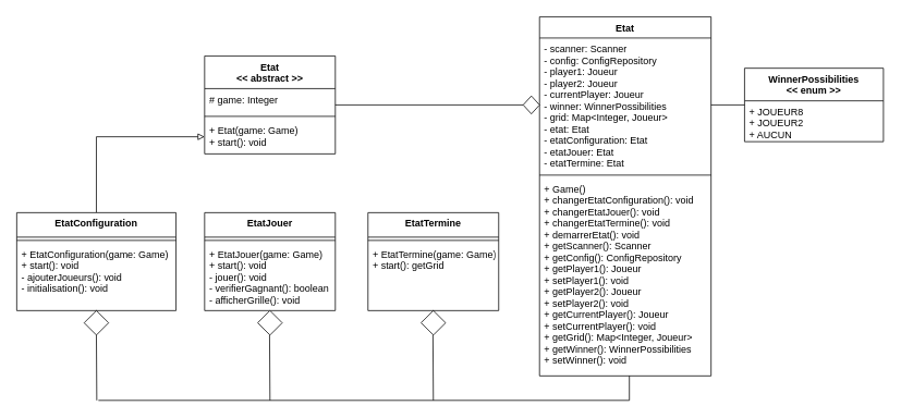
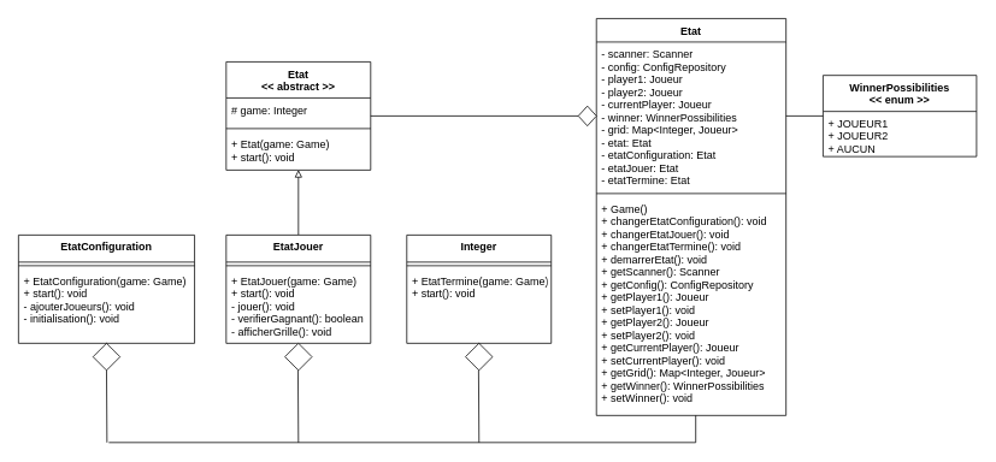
  <mxCell id="0" />
  <mxCell id="1" parent="0" />
  <mxCell id="2" value="Etat" style="swimlane;fontStyle=1;align=center;verticalAlign=top;childLayout=stackLayout;horizontal=1;startSize=26;horizontalStack=0;resizeParent=1;resizeParentMax=0;resizeLast=0;collapsible=1;marginBottom=0;" vertex="1" parent="1"><mxGeometry x="660" y="20" width="210" height="440" as="geometry" /></mxCell>
  <mxCell id="3" value="- scanner: Scanner&#10;- config: ConfigRepository&#10;- player1: Joueur&#10;- player2: Joueur&#10;- currentPlayer: Joueur&#10;- winner: WinnerPossibilities&#10;- grid: Map&lt;Integer, Joueur&gt;&#10;- etat: Etat&#10;- etatConfiguration: Etat&#10;- etatJouer: Etat&#10;- etatTermine: Etat" style="text;strokeColor=none;fillColor=none;align=left;verticalAlign=top;spacingLeft=4;spacingRight=4;overflow=hidden;rotatable=0;points=[[0,0.5],[1,0.5]];portConstraint=eastwest;" vertex="1" parent="2"><mxGeometry y="26" width="210" height="164" as="geometry" /></mxCell>
  <mxCell id="4" value="" style="line;strokeWidth=1;fillColor=none;align=left;verticalAlign=middle;spacingTop=-1;spacingLeft=3;spacingRight=3;rotatable=0;labelPosition=right;points=[];portConstraint=eastwest;" vertex="1" parent="2"><mxGeometry y="190" width="210" height="8" as="geometry" /></mxCell>
  <mxCell id="5" value="+ Game()&#10;+ changerEtatConfiguration(): void&#10;+ changerEtatJouer(): void&#10;+ changerEtatTermine(): void&#10;+ demarrerEtat(): void&#10;+ getScanner(): Scanner&#10;+ getConfig(): ConfigRepository&#10;+ getPlayer1(): Joueur&#10;+ setPlayer1(): void&#10;+ getPlayer2(): Joueur&#10;+ setPlayer2(): void&#10;+ getCurrentPlayer(): Joueur&#10;+ setCurrentPlayer(): void&#10;+ getGrid(): Map&lt;Integer, Joueur&gt;&#10;+ getWinner(): WinnerPossibilities&#10;+ setWinner(): void" style="text;strokeColor=none;fillColor=none;align=left;verticalAlign=top;spacingLeft=4;spacingRight=4;overflow=hidden;rotatable=0;points=[[0,0.5],[1,0.5]];portConstraint=eastwest;" vertex="1" parent="2"><mxGeometry y="198" width="210" height="242" as="geometry" /></mxCell>
  <mxCell id="6" style="edgeStyle=orthogonalEdgeStyle;rounded=0;orthogonalLoop=1;jettySize=auto;html=1;entryX=1;entryY=0.5;entryDx=0;entryDy=0;endArrow=none;endFill=0;" edge="1" parent="1" source="7" target="3"><mxGeometry relative="1" as="geometry" /></mxCell>
  <mxCell id="7" value="WinnerPossibilities&#10;&lt;&lt; enum &gt;&gt;" style="swimlane;fontStyle=1;align=center;verticalAlign=top;childLayout=stackLayout;horizontal=1;startSize=40;horizontalStack=0;resizeParent=1;resizeParentMax=0;resizeLast=0;collapsible=1;marginBottom=0;" vertex="1" parent="1"><mxGeometry x="911" y="83" width="170" height="90" as="geometry" /></mxCell>
- <mxCell id="8" value="+ JOUEUR8&#10;+ JOUEUR2&#10;+ AUCUN" style="text;strokeColor=none;fillColor=none;align=left;verticalAlign=top;spacingLeft=4;spacingRight=4;overflow=hidden;rotatable=0;points=[[0,0.5],[1,0.5]];portConstraint=eastwest;" vertex="1" parent="7"><mxGeometry y="40" width="170" height="50" as="geometry" /></mxCell>
+ <mxCell id="8" value="+ JOUEUR1&#10;+ JOUEUR2&#10;+ AUCUN" style="text;strokeColor=none;fillColor=none;align=left;verticalAlign=top;spacingLeft=4;spacingRight=4;overflow=hidden;rotatable=0;points=[[0,0.5],[1,0.5]];portConstraint=eastwest;" vertex="1" parent="7"><mxGeometry y="40" width="170" height="50" as="geometry" /></mxCell>
  <mxCell id="9" value="Etat&#10;&lt;&lt; abstract &gt;&gt;" style="swimlane;fontStyle=1;align=center;verticalAlign=top;childLayout=stackLayout;horizontal=1;startSize=40;horizontalStack=0;resizeParent=1;resizeParentMax=0;resizeLast=0;collapsible=1;marginBottom=0;" vertex="1" parent="1"><mxGeometry x="250" y="68" width="160" height="120" as="geometry" /></mxCell>
  <mxCell id="10" value="# game: Integer" style="text;strokeColor=none;fillColor=none;align=left;verticalAlign=top;spacingLeft=4;spacingRight=4;overflow=hidden;rotatable=0;points=[[0,0.5],[1,0.5]];portConstraint=eastwest;" vertex="1" parent="9"><mxGeometry y="40" width="160" height="30" as="geometry" /></mxCell>
  <mxCell id="11" value="" style="line;strokeWidth=1;fillColor=none;align=left;verticalAlign=middle;spacingTop=-1;spacingLeft=3;spacingRight=3;rotatable=0;labelPosition=right;points=[];portConstraint=eastwest;" vertex="1" parent="9"><mxGeometry y="70" width="160" height="8" as="geometry" /></mxCell>
  <mxCell id="12" value="+ Etat(game: Game)&#10;+ start(): void" style="text;strokeColor=none;fillColor=none;align=left;verticalAlign=top;spacingLeft=4;spacingRight=4;overflow=hidden;rotatable=0;points=[[0,0.5],[1,0.5]];portConstraint=eastwest;" vertex="1" parent="9"><mxGeometry y="78" width="160" height="42" as="geometry" /></mxCell>
  <mxCell id="13" value="" style="rhombus;whiteSpace=wrap;html=1;" vertex="1" parent="1"><mxGeometry x="640" y="117" width="20" height="22" as="geometry" /></mxCell>
  <mxCell id="14" value="" style="edgeStyle=orthogonalEdgeStyle;rounded=0;orthogonalLoop=1;jettySize=auto;html=1;endArrow=none;endFill=0;entryX=0;entryY=0.5;entryDx=0;entryDy=0;" edge="1" parent="1" source="9" target="13"><mxGeometry relative="1" as="geometry"><mxPoint x="470" y="128" as="sourcePoint" /><mxPoint x="580" y="128" as="targetPoint" /></mxGeometry></mxCell>
  <mxCell id="15" value="" style="rhombus;whiteSpace=wrap;html=1;fontColor=default;strokeColor=default;fillColor=default;" vertex="1" parent="1"><mxGeometry x="102.5" y="380" width="30" height="30" as="geometry" /></mxCell>
  <mxCell id="16" value="" style="rhombus;whiteSpace=wrap;html=1;fontColor=default;strokeColor=default;fillColor=default;" vertex="1" parent="1"><mxGeometry x="515" y="380" width="30" height="30" as="geometry" /></mxCell>
- <mxCell id="17" style="edgeStyle=orthogonalEdgeStyle;rounded=0;orthogonalLoop=1;jettySize=auto;html=1;endArrow=block;endFill=0;" edge="1" parent="1" source="18" target="12"><mxGeometry relative="1" as="geometry" /></mxCell>
  <mxCell id="18" value="EtatConfiguration" style="swimlane;fontStyle=1;align=center;verticalAlign=top;childLayout=stackLayout;horizontal=1;startSize=30;horizontalStack=0;resizeParent=1;resizeParentMax=0;resizeLast=0;collapsible=1;marginBottom=0;" vertex="1" parent="1"><mxGeometry x="20" y="260" width="195" height="120" as="geometry" /></mxCell>
  <mxCell id="19" value="" style="line;strokeWidth=1;fillColor=none;align=left;verticalAlign=middle;spacingTop=-1;spacingLeft=3;spacingRight=3;rotatable=0;labelPosition=right;points=[];portConstraint=eastwest;" vertex="1" parent="18"><mxGeometry y="30" width="195" height="8" as="geometry" /></mxCell>
  <mxCell id="20" value="+ EtatConfiguration(game: Game)&#10;+ start(): void&#10;- ajouterJoueurs(): void&#10;- initialisation(): void" style="text;strokeColor=none;fillColor=none;align=left;verticalAlign=top;spacingLeft=4;spacingRight=4;overflow=hidden;rotatable=0;points=[[0,0.5],[1,0.5]];portConstraint=eastwest;" vertex="1" parent="18"><mxGeometry y="38" width="195" height="82" as="geometry" /></mxCell>
+ <mxCell id="21" style="edgeStyle=orthogonalEdgeStyle;rounded=0;orthogonalLoop=1;jettySize=auto;html=1;entryX=0.5;entryY=0.993;entryDx=0;entryDy=0;entryPerimeter=0;endArrow=block;endFill=0;" edge="1" parent="1" source="22" target="12"><mxGeometry relative="1" as="geometry" /></mxCell>
  <mxCell id="22" value="EtatJouer" style="swimlane;fontStyle=1;align=center;verticalAlign=top;childLayout=stackLayout;horizontal=1;startSize=30;horizontalStack=0;resizeParent=1;resizeParentMax=0;resizeLast=0;collapsible=1;marginBottom=0;" vertex="1" parent="1"><mxGeometry x="250" y="260" width="160" height="120" as="geometry" /></mxCell>
  <mxCell id="23" value="" style="line;strokeWidth=1;fillColor=none;align=left;verticalAlign=middle;spacingTop=-1;spacingLeft=3;spacingRight=3;rotatable=0;labelPosition=right;points=[];portConstraint=eastwest;" vertex="1" parent="22"><mxGeometry y="30" width="160" height="8" as="geometry" /></mxCell>
  <mxCell id="24" value="+ EtatJouer(game: Game)&#10;+ start(): void&#10;- jouer(): void&#10;- verifierGagnant(): boolean&#10;- afficherGrille(): void" style="text;strokeColor=none;fillColor=none;align=left;verticalAlign=top;spacingLeft=4;spacingRight=4;overflow=hidden;rotatable=0;points=[[0,0.5],[1,0.5]];portConstraint=eastwest;" vertex="1" parent="22"><mxGeometry y="38" width="160" height="82" as="geometry" /></mxCell>
- <mxCell id="25" value="EtatTermine" style="swimlane;fontStyle=1;align=center;verticalAlign=top;childLayout=stackLayout;horizontal=1;startSize=30;horizontalStack=0;resizeParent=1;resizeParentMax=0;resizeLast=0;collapsible=1;marginBottom=0;" vertex="1" parent="1"><mxGeometry x="450" y="260" width="160" height="120" as="geometry" /></mxCell>
+ <mxCell id="25" value="Integer" style="swimlane;fontStyle=1;align=center;verticalAlign=top;childLayout=stackLayout;horizontal=1;startSize=30;horizontalStack=0;resizeParent=1;resizeParentMax=0;resizeLast=0;collapsible=1;marginBottom=0;" vertex="1" parent="1"><mxGeometry x="450" y="260" width="160" height="120" as="geometry" /></mxCell>
  <mxCell id="26" value="" style="line;strokeWidth=1;fillColor=none;align=left;verticalAlign=middle;spacingTop=-1;spacingLeft=3;spacingRight=3;rotatable=0;labelPosition=right;points=[];portConstraint=eastwest;" vertex="1" parent="25"><mxGeometry y="30" width="160" height="8" as="geometry" /></mxCell>
- <mxCell id="27" value="+ EtatTermine(game: Game)&#10;+ start(): getGrid&#10;" style="text;strokeColor=none;fillColor=none;align=left;verticalAlign=top;spacingLeft=4;spacingRight=4;overflow=hidden;rotatable=0;points=[[0,0.5],[1,0.5]];portConstraint=eastwest;" vertex="1" parent="25"><mxGeometry y="38" width="160" height="82" as="geometry" /></mxCell>
+ <mxCell id="27" value="+ EtatTermine(game: Game)&#10;+ start(): void&#10;" style="text;strokeColor=none;fillColor=none;align=left;verticalAlign=top;spacingLeft=4;spacingRight=4;overflow=hidden;rotatable=0;points=[[0,0.5],[1,0.5]];portConstraint=eastwest;" vertex="1" parent="25"><mxGeometry y="38" width="160" height="82" as="geometry" /></mxCell>
  <mxCell id="28" value="" style="rhombus;whiteSpace=wrap;html=1;fontColor=default;strokeColor=default;fillColor=default;" vertex="1" parent="1"><mxGeometry x="315" y="380" width="30" height="30" as="geometry" /></mxCell>
  <mxCell id="29" value="" style="endArrow=none;html=1;rounded=0;" edge="1" parent="1"><mxGeometry width="50" height="50" relative="1" as="geometry"><mxPoint x="770" y="490" as="sourcePoint" /><mxPoint x="770" y="460" as="targetPoint" /></mxGeometry></mxCell>
  <mxCell id="30" value="" style="endArrow=none;html=1;rounded=0;" edge="1" parent="1"><mxGeometry width="50" height="50" relative="1" as="geometry"><mxPoint x="770" y="490" as="sourcePoint" /><mxPoint x="120" y="490" as="targetPoint" /></mxGeometry></mxCell>
  <mxCell id="31" value="" style="endArrow=none;html=1;rounded=0;entryX=0.5;entryY=1;entryDx=0;entryDy=0;" edge="1" parent="1" target="15"><mxGeometry width="50" height="50" relative="1" as="geometry"><mxPoint x="118" y="490" as="sourcePoint" /><mxPoint x="70" y="450" as="targetPoint" /></mxGeometry></mxCell>
  <mxCell id="32" value="" style="endArrow=none;html=1;rounded=0;entryX=0.5;entryY=1;entryDx=0;entryDy=0;" edge="1" parent="1"><mxGeometry width="50" height="50" relative="1" as="geometry"><mxPoint x="330.02" y="490" as="sourcePoint" /><mxPoint x="329.52" y="410" as="targetPoint" /></mxGeometry></mxCell>
  <mxCell id="33" value="" style="endArrow=none;html=1;rounded=0;entryX=0.5;entryY=1;entryDx=0;entryDy=0;" edge="1" parent="1"><mxGeometry width="50" height="50" relative="1" as="geometry"><mxPoint x="530.02" y="490" as="sourcePoint" /><mxPoint x="529.52" y="410" as="targetPoint" /></mxGeometry></mxCell>
